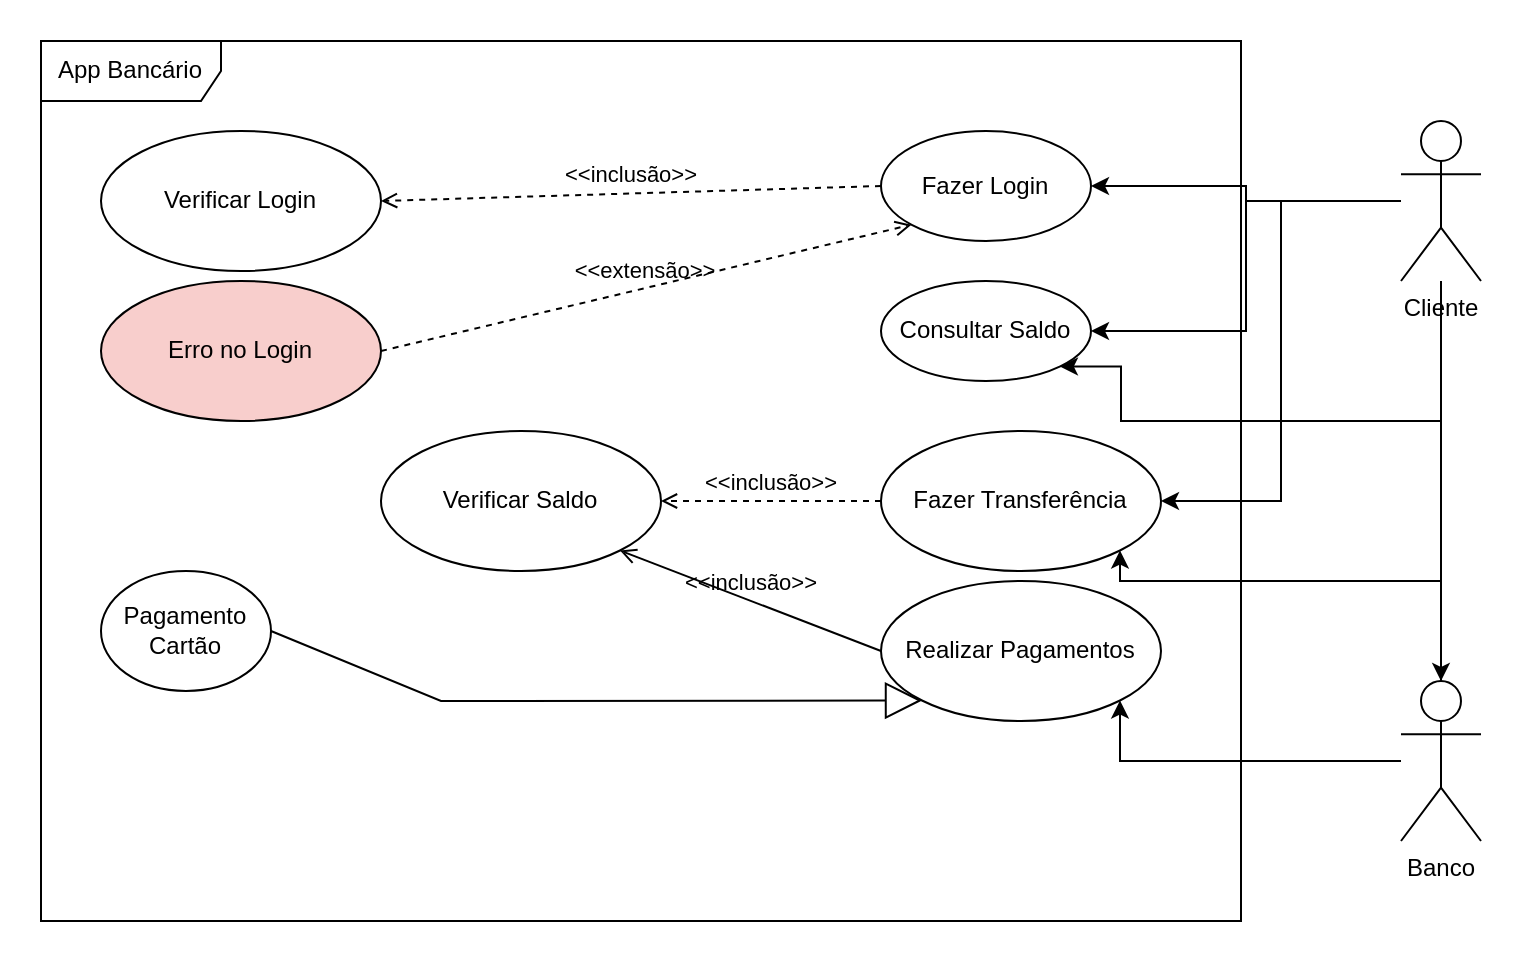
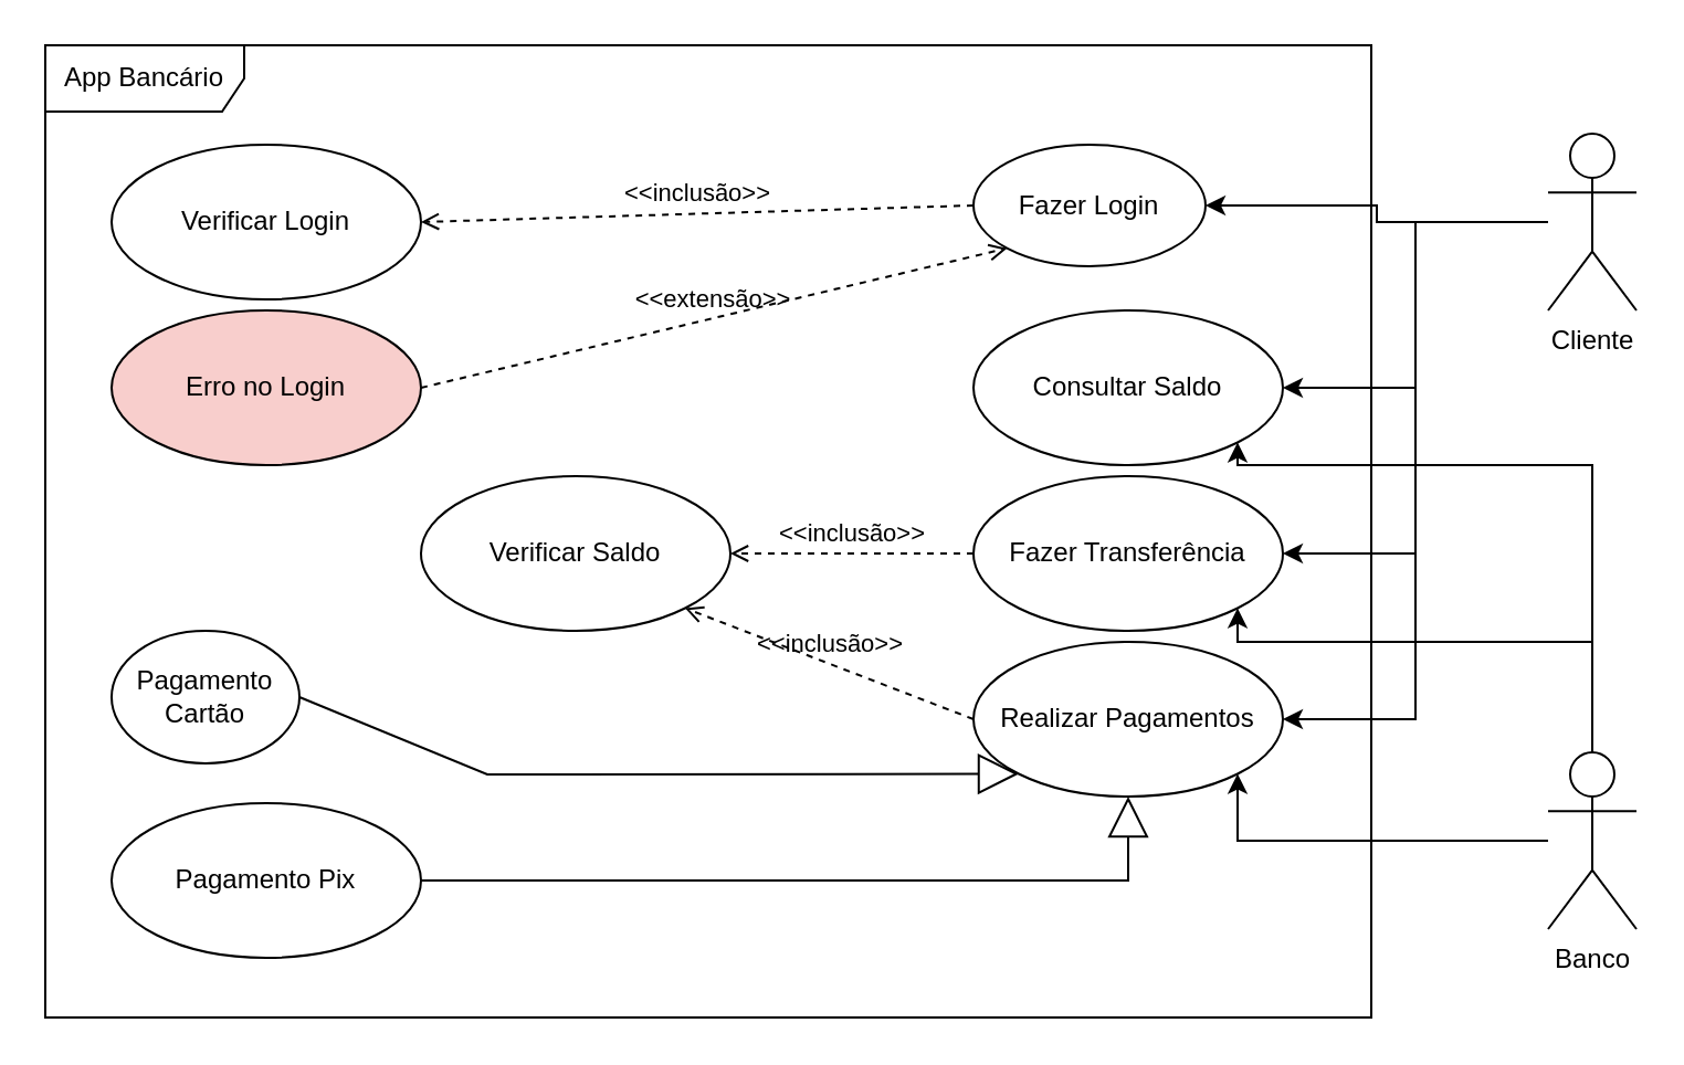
  <mxCell id="0" />
  <mxCell id="1" parent="0" />
  <mxCell id="2" value="App Bancário" style="shape=umlFrame;whiteSpace=wrap;html=1;pointerEvents=0;width=90;height=30;" parent="1" vertex="1"><mxGeometry x="20" y="20" width="600" height="440" as="geometry" /></mxCell>
  <mxCell id="3" style="edgeStyle=orthogonalEdgeStyle;rounded=0;orthogonalLoop=1;jettySize=auto;html=1;entryX=1;entryY=0.5;entryDx=0;entryDy=0;" parent="1" source="7" target="12" edge="1"><mxGeometry relative="1" as="geometry" /></mxCell>
  <mxCell id="4" style="edgeStyle=orthogonalEdgeStyle;rounded=0;orthogonalLoop=1;jettySize=auto;html=1;entryX=1;entryY=0.5;entryDx=0;entryDy=0;" parent="1" source="7" target="13" edge="1"><mxGeometry relative="1" as="geometry" /></mxCell>
  <mxCell id="5" style="edgeStyle=orthogonalEdgeStyle;rounded=0;orthogonalLoop=1;jettySize=auto;html=1;entryX=1;entryY=0.5;entryDx=0;entryDy=0;" parent="1" source="7" target="14" edge="1"><mxGeometry relative="1" as="geometry" /></mxCell>
- <mxCell id="6" style="edgeStyle=orthogonalEdgeStyle;rounded=0;orthogonalLoop=1;jettySize=auto;html=1;" parent="1" source="7" target="11" edge="1"><mxGeometry relative="1" as="geometry" /></mxCell>
+ <mxCell id="6" style="edgeStyle=orthogonalEdgeStyle;rounded=0;orthogonalLoop=1;jettySize=auto;html=1;entryX=1;entryY=0.5;entryDx=0;entryDy=0;" parent="1" source="7" target="15" edge="1"><mxGeometry relative="1" as="geometry" /></mxCell>
  <mxCell id="7" value="Cliente" style="shape=umlActor;verticalLabelPosition=bottom;verticalAlign=top;html=1;" parent="1" vertex="1"><mxGeometry x="700" y="60" width="40" height="80" as="geometry" /></mxCell>
  <mxCell id="8" style="edgeStyle=orthogonalEdgeStyle;rounded=0;orthogonalLoop=1;jettySize=auto;html=1;entryX=1;entryY=1;entryDx=0;entryDy=0;" parent="1" source="11" target="13" edge="1"><mxGeometry relative="1" as="geometry"><Array as="points"><mxPoint x="720" y="210" /><mxPoint x="560" y="210" /></Array></mxGeometry></mxCell>
  <mxCell id="9" style="edgeStyle=orthogonalEdgeStyle;rounded=0;orthogonalLoop=1;jettySize=auto;html=1;entryX=1;entryY=1;entryDx=0;entryDy=0;" parent="1" source="11" target="14" edge="1"><mxGeometry relative="1" as="geometry"><Array as="points"><mxPoint x="720" y="290" /><mxPoint x="560" y="290" /></Array></mxGeometry></mxCell>
  <mxCell id="10" style="edgeStyle=orthogonalEdgeStyle;rounded=0;orthogonalLoop=1;jettySize=auto;html=1;entryX=1;entryY=1;entryDx=0;entryDy=0;" parent="1" source="11" target="15" edge="1"><mxGeometry relative="1" as="geometry"><Array as="points"><mxPoint x="560" y="380" /></Array></mxGeometry></mxCell>
  <mxCell id="11" value="Banco" style="shape=umlActor;verticalLabelPosition=bottom;verticalAlign=top;html=1;" parent="1" vertex="1"><mxGeometry x="700" y="340" width="40" height="80" as="geometry" /></mxCell>
  <mxCell id="12" value="Fazer Login" style="ellipse;whiteSpace=wrap;html=1;" parent="1" vertex="1"><mxGeometry x="440" y="65" width="105" height="55" as="geometry" /></mxCell>
- <mxCell id="13" value="Consultar Saldo" style="ellipse;whiteSpace=wrap;html=1;" parent="1" vertex="1"><mxGeometry x="440" y="140" width="105" height="50" as="geometry" /></mxCell>
+ <mxCell id="13" value="Consultar Saldo" style="ellipse;whiteSpace=wrap;html=1;" parent="1" vertex="1"><mxGeometry x="440" y="140" width="140" height="70" as="geometry" /></mxCell>
  <mxCell id="14" value="Fazer Transferência" style="ellipse;whiteSpace=wrap;html=1;" parent="1" vertex="1"><mxGeometry x="440" y="215" width="140" height="70" as="geometry" /></mxCell>
  <mxCell id="15" value="Realizar Pagamentos" style="ellipse;whiteSpace=wrap;html=1;" parent="1" vertex="1"><mxGeometry x="440" y="290" width="140" height="70" as="geometry" /></mxCell>
  <mxCell id="16" value="&amp;lt;&amp;lt;inclusão&amp;gt;&amp;gt;" style="html=1;verticalAlign=bottom;labelBackgroundColor=none;endArrow=open;endFill=0;dashed=1;rounded=0;entryX=1;entryY=0.5;entryDx=0;entryDy=0;exitX=0;exitY=0.5;exitDx=0;exitDy=0;" parent="1" source="12" target="17" edge="1"><mxGeometry width="160" relative="1" as="geometry"><mxPoint x="234" y="150" as="sourcePoint" /><mxPoint x="394" y="150" as="targetPoint" /></mxGeometry></mxCell>
  <mxCell id="17" value="Verificar Login" style="ellipse;whiteSpace=wrap;html=1;" parent="1" vertex="1"><mxGeometry x="50" y="65" width="140" height="70" as="geometry" /></mxCell>
  <mxCell id="18" value="Erro no Login" style="ellipse;whiteSpace=wrap;html=1;fillColor=#f8cecc;" parent="1" vertex="1"><mxGeometry x="50" y="140" width="140" height="70" as="geometry" /></mxCell>
  <mxCell id="19" value="&amp;lt;&amp;lt;extensão&lt;span style=&quot;background-color: initial;&quot;&gt;&amp;gt;&amp;gt;&lt;/span&gt;" style="html=1;verticalAlign=bottom;labelBackgroundColor=none;endArrow=open;endFill=0;dashed=1;rounded=0;exitX=1;exitY=0.5;exitDx=0;exitDy=0;entryX=0;entryY=1;entryDx=0;entryDy=0;" parent="1" source="18" target="12" edge="1"><mxGeometry width="160" relative="1" as="geometry"><mxPoint x="190" y="285" as="sourcePoint" /><mxPoint x="370" y="187.5" as="targetPoint" /></mxGeometry></mxCell>
  <mxCell id="20" value="Verificar Saldo" style="ellipse;whiteSpace=wrap;html=1;" parent="1" vertex="1"><mxGeometry x="190" y="215" width="140" height="70" as="geometry" /></mxCell>
  <mxCell id="21" value="&amp;lt;&amp;lt;inclusão&amp;gt;&amp;gt;" style="html=1;verticalAlign=bottom;labelBackgroundColor=none;endArrow=open;endFill=0;dashed=1;rounded=0;entryX=1;entryY=0.5;entryDx=0;entryDy=0;exitX=0;exitY=0.5;exitDx=0;exitDy=0;" parent="1" source="14" target="20" edge="1"><mxGeometry width="160" relative="1" as="geometry"><mxPoint x="270" y="200" as="sourcePoint" /><mxPoint x="430" y="200" as="targetPoint" /></mxGeometry></mxCell>
- <mxCell id="22" value="&amp;lt;&amp;lt;inclusão&amp;gt;&amp;gt;" style="html=1;verticalAlign=bottom;labelBackgroundColor=none;endArrow=open;endFill=0;dashed=0;rounded=0;entryX=1;entryY=1;entryDx=0;entryDy=0;exitX=0;exitY=0.5;exitDx=0;exitDy=0;" parent="1" source="15" target="20" edge="1"><mxGeometry width="160" relative="1" as="geometry"><mxPoint x="429" y="324.5" as="sourcePoint" /><mxPoint x="359" y="324.5" as="targetPoint" /></mxGeometry></mxCell>
+ <mxCell id="22" value="&amp;lt;&amp;lt;inclusão&amp;gt;&amp;gt;" style="html=1;verticalAlign=bottom;labelBackgroundColor=none;endArrow=open;endFill=0;dashed=1;rounded=0;entryX=1;entryY=1;entryDx=0;entryDy=0;exitX=0;exitY=0.5;exitDx=0;exitDy=0;" parent="1" source="15" target="20" edge="1"><mxGeometry width="160" relative="1" as="geometry"><mxPoint x="429" y="324.5" as="sourcePoint" /><mxPoint x="359" y="324.5" as="targetPoint" /></mxGeometry></mxCell>
  <mxCell id="23" value="Pagamento Cartão" style="ellipse;whiteSpace=wrap;html=1;" parent="1" vertex="1"><mxGeometry x="50" y="285" width="85" height="60" as="geometry" /></mxCell>
+ <mxCell id="24" value="Pagamento Pix" style="ellipse;whiteSpace=wrap;html=1;" parent="1" vertex="1"><mxGeometry x="50" y="363" width="140" height="70" as="geometry" /></mxCell>
+ <mxCell id="25" value="" style="endArrow=block;endSize=16;endFill=0;html=1;rounded=0;exitX=1;exitY=0.5;exitDx=0;exitDy=0;entryX=0.5;entryY=1;entryDx=0;entryDy=0;" parent="1" source="24" target="15" edge="1"><mxGeometry width="160" relative="1" as="geometry"><mxPoint x="230" y="397.5" as="sourcePoint" /><mxPoint x="390" y="398" as="targetPoint" /><Array as="points"><mxPoint x="510" y="398" /></Array></mxGeometry></mxCell>
  <mxCell id="26" value="" style="endArrow=block;endSize=16;endFill=0;html=1;rounded=0;exitX=1;exitY=0.5;exitDx=0;exitDy=0;entryX=0;entryY=1;entryDx=0;entryDy=0;" parent="1" source="23" target="15" edge="1"><mxGeometry width="160" relative="1" as="geometry"><mxPoint x="210" y="363" as="sourcePoint" /><mxPoint x="370" y="363" as="targetPoint" /><Array as="points"><mxPoint x="220" y="350" /></Array></mxGeometry></mxCell>
